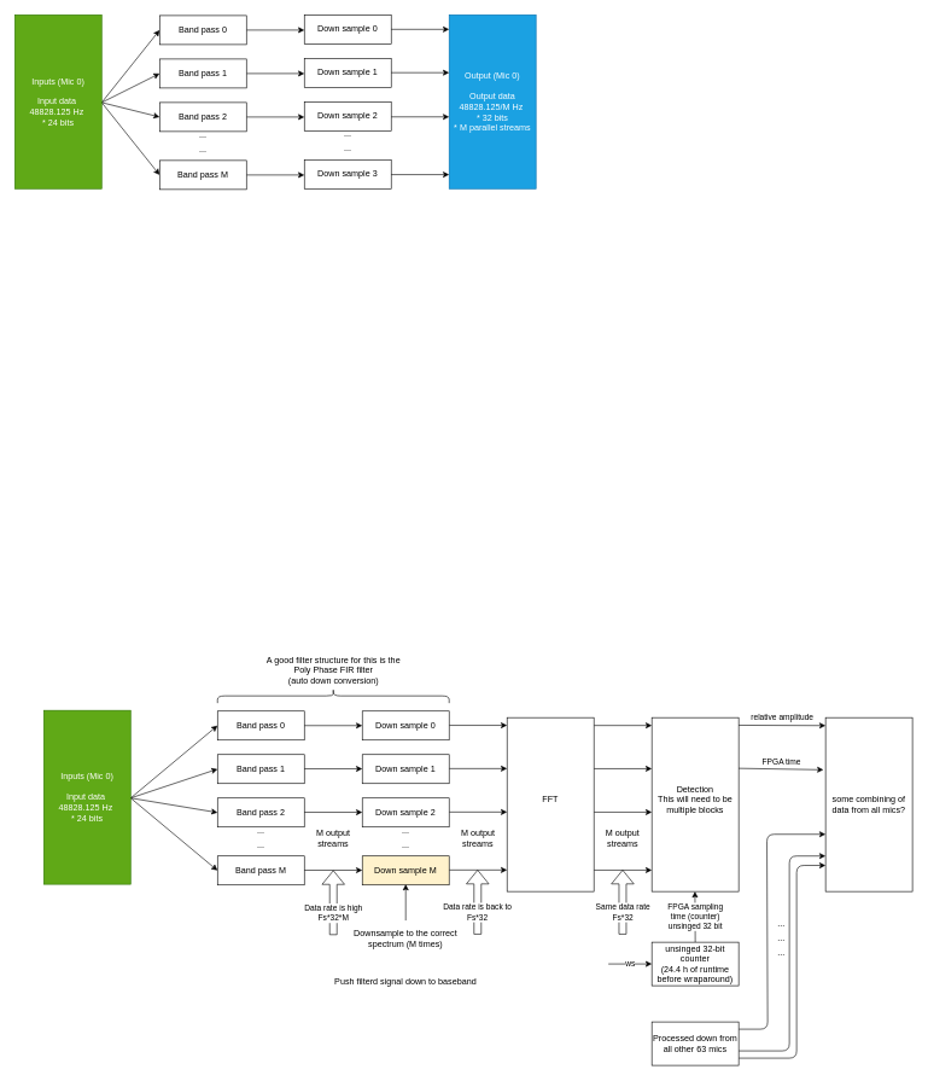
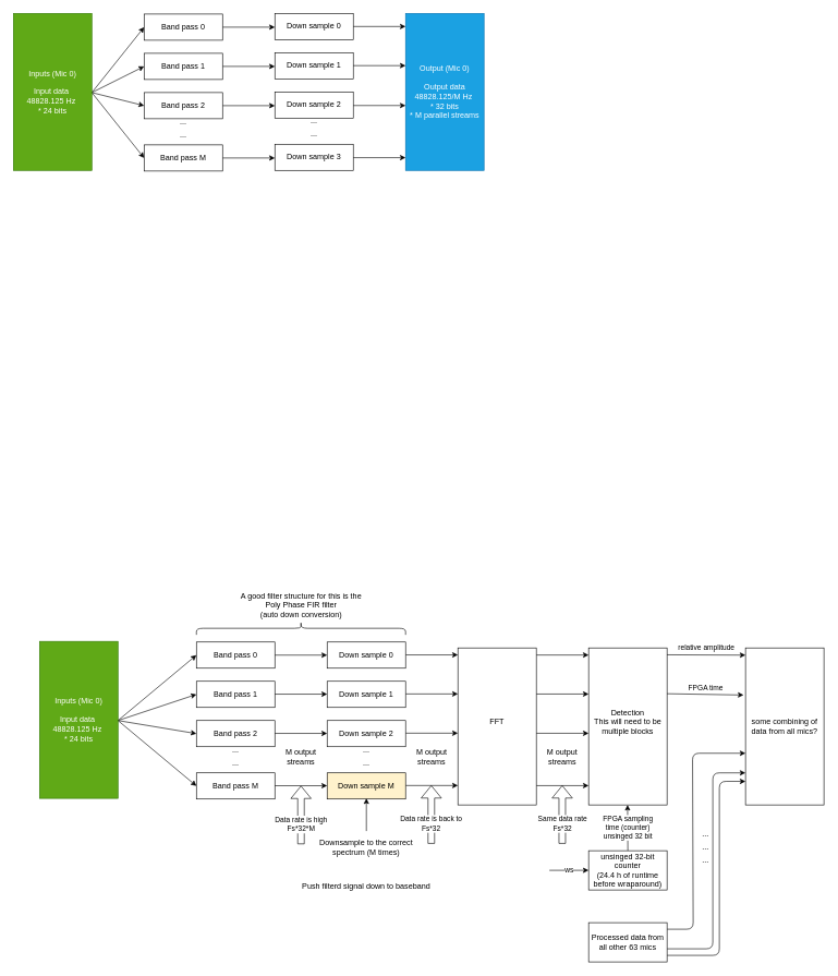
  <mxCell id="0" />
  <mxCell id="1" parent="0" />
  <mxCell id="2" value="some combining of data from all mics?" style="rounded=0;whiteSpace=wrap;html=1;" parent="1" vertex="1"><mxGeometry x="1140" y="990" width="120" height="240" as="geometry" /></mxCell>
  <mxCell id="3" value="" style="endArrow=classic;html=1;entryX=0;entryY=0.5;entryDx=0;entryDy=0;" parent="1" target="6" edge="1"><mxGeometry width="50" height="50" relative="1" as="geometry"><mxPoint x="180" y="1101" as="sourcePoint" /><mxPoint x="290" y="1001" as="targetPoint" /></mxGeometry></mxCell>
  <mxCell id="4" style="edgeStyle=none;html=1;exitX=1;exitY=0.5;exitDx=0;exitDy=0;entryX=0;entryY=0.5;entryDx=0;entryDy=0;" parent="1" target="8" edge="1"><mxGeometry relative="1" as="geometry"><mxPoint x="180" y="1101" as="sourcePoint" /></mxGeometry></mxCell>
  <mxCell id="5" style="edgeStyle=none;html=1;exitX=1;exitY=0.5;exitDx=0;exitDy=0;entryX=0;entryY=0.5;entryDx=0;entryDy=0;" parent="1" target="9" edge="1"><mxGeometry relative="1" as="geometry"><mxPoint x="180" y="1101" as="sourcePoint" /></mxGeometry></mxCell>
  <mxCell id="6" value="Band pass 0" style="rounded=0;whiteSpace=wrap;html=1;" parent="1" vertex="1"><mxGeometry x="300" y="981" width="120" height="40" as="geometry" /></mxCell>
  <mxCell id="7" value="Band pass 1" style="rounded=0;whiteSpace=wrap;html=1;" parent="1" vertex="1"><mxGeometry x="300" y="1041" width="120" height="40" as="geometry" /></mxCell>
  <mxCell id="8" value="Band pass 2" style="rounded=0;whiteSpace=wrap;html=1;" parent="1" vertex="1"><mxGeometry x="300" y="1101" width="120" height="40" as="geometry" /></mxCell>
  <mxCell id="9" value="Band pass M" style="rounded=0;whiteSpace=wrap;html=1;" parent="1" vertex="1"><mxGeometry x="300" y="1181" width="120" height="40" as="geometry" /></mxCell>
  <mxCell id="10" value="..." style="text;html=1;strokeColor=none;fillColor=none;align=center;verticalAlign=middle;whiteSpace=wrap;rounded=0;" parent="1" vertex="1"><mxGeometry x="330" y="1131" width="60" height="30" as="geometry" /></mxCell>
  <mxCell id="11" value="..." style="text;html=1;strokeColor=none;fillColor=none;align=center;verticalAlign=middle;whiteSpace=wrap;rounded=0;" parent="1" vertex="1"><mxGeometry x="330" y="1151" width="60" height="30" as="geometry" /></mxCell>
  <mxCell id="12" value="" style="endArrow=classic;html=1;entryX=0;entryY=0.5;entryDx=0;entryDy=0;" parent="1" target="7" edge="1"><mxGeometry width="50" height="50" relative="1" as="geometry"><mxPoint x="180" y="1101" as="sourcePoint" /><mxPoint x="300" y="1001" as="targetPoint" /></mxGeometry></mxCell>
  <mxCell id="13" value="" style="endArrow=classic;html=1;" parent="1" edge="1"><mxGeometry width="50" height="50" relative="1" as="geometry"><mxPoint x="420" y="1001" as="sourcePoint" /><mxPoint x="500" y="1001" as="targetPoint" /></mxGeometry></mxCell>
  <mxCell id="14" value="" style="endArrow=classic;html=1;" parent="1" edge="1"><mxGeometry width="50" height="50" relative="1" as="geometry"><mxPoint x="420" y="1060.66" as="sourcePoint" /><mxPoint x="500" y="1060.66" as="targetPoint" /></mxGeometry></mxCell>
  <mxCell id="15" value="" style="endArrow=classic;html=1;" parent="1" edge="1"><mxGeometry width="50" height="50" relative="1" as="geometry"><mxPoint x="420" y="1120.66" as="sourcePoint" /><mxPoint x="500" y="1120.66" as="targetPoint" /></mxGeometry></mxCell>
  <mxCell id="16" value="" style="endArrow=classic;html=1;" parent="1" edge="1"><mxGeometry width="50" height="50" relative="1" as="geometry"><mxPoint x="420" y="1200.66" as="sourcePoint" /><mxPoint x="500" y="1200.66" as="targetPoint" /></mxGeometry></mxCell>
  <mxCell id="17" value="" style="endArrow=classic;html=1;" parent="1" edge="1"><mxGeometry width="50" height="50" relative="1" as="geometry"><mxPoint x="620" y="1000.67" as="sourcePoint" /><mxPoint x="700" y="1000.67" as="targetPoint" /></mxGeometry></mxCell>
  <mxCell id="18" value="" style="endArrow=classic;html=1;" parent="1" edge="1"><mxGeometry width="50" height="50" relative="1" as="geometry"><mxPoint x="620" y="1060.33" as="sourcePoint" /><mxPoint x="700" y="1060.33" as="targetPoint" /></mxGeometry></mxCell>
  <mxCell id="19" value="" style="endArrow=classic;html=1;" parent="1" edge="1"><mxGeometry width="50" height="50" relative="1" as="geometry"><mxPoint x="620" y="1120.33" as="sourcePoint" /><mxPoint x="700" y="1120.33" as="targetPoint" /></mxGeometry></mxCell>
  <mxCell id="20" value="" style="endArrow=classic;html=1;" parent="1" edge="1"><mxGeometry width="50" height="50" relative="1" as="geometry"><mxPoint x="620" y="1200.33" as="sourcePoint" /><mxPoint x="700" y="1200.33" as="targetPoint" /></mxGeometry></mxCell>
  <mxCell id="21" value="Down sample 0" style="rounded=0;whiteSpace=wrap;html=1;" parent="1" vertex="1"><mxGeometry x="500" y="981" width="120" height="40" as="geometry" /></mxCell>
  <mxCell id="22" value="Down sample 1" style="rounded=0;whiteSpace=wrap;html=1;" parent="1" vertex="1"><mxGeometry x="500" y="1041" width="120" height="40" as="geometry" /></mxCell>
  <mxCell id="23" value="Down sample 2" style="rounded=0;whiteSpace=wrap;html=1;" parent="1" vertex="1"><mxGeometry x="500" y="1101" width="120" height="40" as="geometry" /></mxCell>
  <mxCell id="24" value="Down sample M" style="rounded=0;whiteSpace=wrap;html=1;fillColor=#fff2cc;" parent="1" vertex="1"><mxGeometry x="500" y="1181" width="120" height="40" as="geometry" /></mxCell>
  <mxCell id="25" value="..." style="text;html=1;strokeColor=none;fillColor=none;align=center;verticalAlign=middle;whiteSpace=wrap;rounded=0;" parent="1" vertex="1"><mxGeometry x="530" y="1131" width="60" height="30" as="geometry" /></mxCell>
  <mxCell id="26" value="..." style="text;html=1;strokeColor=none;fillColor=none;align=center;verticalAlign=middle;whiteSpace=wrap;rounded=0;" parent="1" vertex="1"><mxGeometry x="530" y="1151" width="60" height="30" as="geometry" /></mxCell>
  <mxCell id="27" value="M output streams" style="text;html=1;strokeColor=none;fillColor=none;align=center;verticalAlign=middle;whiteSpace=wrap;rounded=0;" parent="1" vertex="1"><mxGeometry x="620" y="1141" width="80" height="30" as="geometry" /></mxCell>
  <mxCell id="28" value="Inputs (Mic 0)&lt;br&gt;&lt;br&gt;&lt;span style=&quot;&quot;&gt;Input data&amp;nbsp;&lt;/span&gt;&lt;br style=&quot;&quot;&gt;&lt;span style=&quot;&quot;&gt;48828.125 Hz&amp;nbsp;&lt;br&gt;&lt;/span&gt;&lt;span style=&quot;&quot;&gt;* 24 bits&lt;/span&gt;" style="rounded=0;whiteSpace=wrap;html=1;fillColor=#60a917;fontColor=#ffffff;strokeColor=#2D7600;" parent="1" vertex="1"><mxGeometry x="60" y="980" width="120" height="240" as="geometry" /></mxCell>
  <mxCell id="29" value="Downsample to the correct spectrum (M times)" style="text;html=1;strokeColor=none;fillColor=none;align=center;verticalAlign=middle;whiteSpace=wrap;rounded=0;" parent="1" vertex="1"><mxGeometry x="485" y="1280" width="150" height="30" as="geometry" /></mxCell>
  <mxCell id="30" value="Push filterd signal down to baseband" style="text;html=1;strokeColor=none;fillColor=none;align=center;verticalAlign=middle;whiteSpace=wrap;rounded=0;" parent="1" vertex="1"><mxGeometry x="455" y="1340" width="210" height="30" as="geometry" /></mxCell>
  <mxCell id="31" value="" style="endArrow=classic;html=1;" parent="1" edge="1"><mxGeometry width="50" height="50" relative="1" as="geometry"><mxPoint x="820" y="1000.83" as="sourcePoint" /><mxPoint x="900" y="1000.83" as="targetPoint" /></mxGeometry></mxCell>
  <mxCell id="32" value="" style="endArrow=classic;html=1;" parent="1" edge="1"><mxGeometry width="50" height="50" relative="1" as="geometry"><mxPoint x="820" y="1060.49" as="sourcePoint" /><mxPoint x="900" y="1060.49" as="targetPoint" /></mxGeometry></mxCell>
  <mxCell id="33" value="" style="endArrow=classic;html=1;" parent="1" edge="1"><mxGeometry width="50" height="50" relative="1" as="geometry"><mxPoint x="820" y="1120.49" as="sourcePoint" /><mxPoint x="900" y="1120.49" as="targetPoint" /></mxGeometry></mxCell>
  <mxCell id="34" value="" style="endArrow=classic;html=1;" parent="1" edge="1"><mxGeometry width="50" height="50" relative="1" as="geometry"><mxPoint x="820" y="1200.49" as="sourcePoint" /><mxPoint x="900" y="1200.49" as="targetPoint" /></mxGeometry></mxCell>
  <mxCell id="35" value="M output streams" style="text;html=1;strokeColor=none;fillColor=none;align=center;verticalAlign=middle;whiteSpace=wrap;rounded=0;" parent="1" vertex="1"><mxGeometry x="820" y="1141" width="80" height="30" as="geometry" /></mxCell>
  <mxCell id="36" value="FFT&lt;br&gt;&lt;br&gt;" style="rounded=0;whiteSpace=wrap;html=1;" parent="1" vertex="1"><mxGeometry x="700" y="990" width="120" height="240" as="geometry" /></mxCell>
  <mxCell id="37" value="Data rate is high&lt;br&gt;Fs*32*M" style="shape=flexArrow;endArrow=classic;html=1;" parent="1" target="16" edge="1"><mxGeometry x="-0.328" width="50" height="50" relative="1" as="geometry"><mxPoint x="460" y="1290" as="sourcePoint" /><mxPoint x="660" y="1150" as="targetPoint" /><mxPoint as="offset" /></mxGeometry></mxCell>
  <mxCell id="38" value="M output streams" style="text;html=1;strokeColor=none;fillColor=none;align=center;verticalAlign=middle;whiteSpace=wrap;rounded=0;" parent="1" vertex="1"><mxGeometry x="420" y="1141" width="80" height="30" as="geometry" /></mxCell>
  <mxCell id="39" value="Data rate is back to&lt;br&gt;Fs*32" style="shape=flexArrow;endArrow=classic;html=1;" parent="1" edge="1"><mxGeometry x="-0.328" width="50" height="50" relative="1" as="geometry"><mxPoint x="659.31" y="1289.34" as="sourcePoint" /><mxPoint x="659.31" y="1200" as="targetPoint" /><mxPoint as="offset" /></mxGeometry></mxCell>
  <mxCell id="40" value="Same data rate&lt;br&gt;Fs*32" style="shape=flexArrow;endArrow=classic;html=1;" parent="1" edge="1"><mxGeometry x="-0.328" width="50" height="50" relative="1" as="geometry"><mxPoint x="859.66" y="1289.34" as="sourcePoint" /><mxPoint x="859.66" y="1200" as="targetPoint" /><mxPoint as="offset" /></mxGeometry></mxCell>
  <mxCell id="41" value="Detection&lt;br&gt;This will need to be multiple blocks&lt;br&gt;&lt;br&gt;" style="rounded=0;whiteSpace=wrap;html=1;" parent="1" vertex="1"><mxGeometry x="900" y="990" width="120" height="240" as="geometry" /></mxCell>
  <mxCell id="42" value="FPGA sampling&lt;br&gt;time (counter)&lt;br&gt;unsinged 32 bit" style="endArrow=classic;html=1;" parent="1" edge="1"><mxGeometry width="50" height="50" relative="1" as="geometry"><mxPoint x="960" y="1300" as="sourcePoint" /><mxPoint x="959.58" y="1230" as="targetPoint" /></mxGeometry></mxCell>
  <mxCell id="43" value="unsinged 32-bit counter&lt;br&gt;(24.4 h of runtime before wraparound)" style="rounded=0;whiteSpace=wrap;html=1;" parent="1" vertex="1"><mxGeometry x="900" y="1300" width="120" height="60" as="geometry" /></mxCell>
  <mxCell id="44" value="ws" style="endArrow=classic;html=1;" parent="1" edge="1"><mxGeometry width="50" height="50" relative="1" as="geometry"><mxPoint x="840" y="1330" as="sourcePoint" /><mxPoint x="900" y="1330" as="targetPoint" /></mxGeometry></mxCell>
  <mxCell id="45" value="relative amplitude" style="endArrow=classic;html=1;" parent="1" edge="1"><mxGeometry y="11" width="50" height="50" relative="1" as="geometry"><mxPoint x="1020" y="1000.5" as="sourcePoint" /><mxPoint x="1140" y="1001" as="targetPoint" /><mxPoint as="offset" /></mxGeometry></mxCell>
  <mxCell id="46" value="FPGA time" style="endArrow=classic;html=1;" parent="1" edge="1"><mxGeometry y="10" width="50" height="50" relative="1" as="geometry"><mxPoint x="1020" y="1060" as="sourcePoint" /><mxPoint x="1137" y="1062" as="targetPoint" /><mxPoint as="offset" /></mxGeometry></mxCell>
  <mxCell id="47" value="" style="endArrow=classic;html=1;" parent="1" edge="1"><mxGeometry width="50" height="50" relative="1" as="geometry"><mxPoint x="1020" y="1460" as="sourcePoint" /><mxPoint x="1140" y="1194" as="targetPoint" /><Array as="points"><mxPoint x="1100" y="1460" /><mxPoint x="1100" y="1194" /></Array></mxGeometry></mxCell>
  <mxCell id="48" value="" style="endArrow=classic;html=1;" parent="1" edge="1"><mxGeometry width="50" height="50" relative="1" as="geometry"><mxPoint x="1020" y="1450" as="sourcePoint" /><mxPoint x="1140" y="1181" as="targetPoint" /><Array as="points"><mxPoint x="1090" y="1450" /><mxPoint x="1090" y="1181" /></Array></mxGeometry></mxCell>
  <mxCell id="49" value="" style="endArrow=classic;html=1;" parent="1" edge="1"><mxGeometry width="50" height="50" relative="1" as="geometry"><mxPoint x="1020" y="1420" as="sourcePoint" /><mxPoint x="1140" y="1151" as="targetPoint" /><Array as="points"><mxPoint x="1060" y="1420" /><mxPoint x="1059" y="1151" /></Array></mxGeometry></mxCell>
  <mxCell id="50" value="..." style="text;html=1;strokeColor=none;fillColor=none;align=center;verticalAlign=middle;whiteSpace=wrap;rounded=0;" parent="1" vertex="1"><mxGeometry x="1049" y="1300" width="60" height="30" as="geometry" /></mxCell>
  <mxCell id="51" value="..." style="text;html=1;strokeColor=none;fillColor=none;align=center;verticalAlign=middle;whiteSpace=wrap;rounded=0;" parent="1" vertex="1"><mxGeometry x="1049" y="1280" width="60" height="30" as="geometry" /></mxCell>
  <mxCell id="52" value="..." style="text;html=1;strokeColor=none;fillColor=none;align=center;verticalAlign=middle;whiteSpace=wrap;rounded=0;" parent="1" vertex="1"><mxGeometry x="1049" y="1260" width="60" height="30" as="geometry" /></mxCell>
- <mxCell id="53" value="Processed down from all other 63 mics" style="rounded=0;whiteSpace=wrap;html=1;" parent="1" vertex="1"><mxGeometry x="900" y="1410" width="120" height="60" as="geometry" /></mxCell>
+ <mxCell id="53" value="Processed data from all other 63 mics" style="rounded=0;whiteSpace=wrap;html=1;" parent="1" vertex="1"><mxGeometry x="900" y="1410" width="120" height="60" as="geometry" /></mxCell>
  <mxCell id="54" value="" style="shape=curlyBracket;whiteSpace=wrap;html=1;rounded=1;labelPosition=left;verticalLabelPosition=middle;align=right;verticalAlign=middle;direction=south;" parent="1" vertex="1"><mxGeometry x="300" y="950" width="320" height="20" as="geometry" /></mxCell>
  <mxCell id="55" value="" style="endArrow=classic;html=1;" parent="1" edge="1"><mxGeometry width="50" height="50" relative="1" as="geometry"><mxPoint x="560" y="1270" as="sourcePoint" /><mxPoint x="560" y="1220" as="targetPoint" /></mxGeometry></mxCell>
  <mxCell id="56" value="A good filter structure for this is the &lt;br&gt;Poly Phase FIR filter &lt;br&gt;(auto down conversion)" style="text;html=1;strokeColor=none;fillColor=none;align=center;verticalAlign=middle;whiteSpace=wrap;rounded=0;" parent="1" vertex="1"><mxGeometry x="347.5" y="910" width="225" height="30" as="geometry" /></mxCell>
  <mxCell id="57" value="" style="endArrow=classic;html=1;entryX=0;entryY=0.5;entryDx=0;entryDy=0;" edge="1" parent="1" target="61"><mxGeometry width="50" height="50" relative="1" as="geometry"><mxPoint x="140" y="141" as="sourcePoint" /><mxPoint x="250" y="41" as="targetPoint" /></mxGeometry></mxCell>
  <mxCell id="58" style="edgeStyle=none;html=1;exitX=1;exitY=0.5;exitDx=0;exitDy=0;entryX=0;entryY=0.5;entryDx=0;entryDy=0;" edge="1" parent="1" target="65"><mxGeometry relative="1" as="geometry"><mxPoint x="140" y="141" as="sourcePoint" /></mxGeometry></mxCell>
  <mxCell id="59" style="edgeStyle=none;html=1;exitX=1;exitY=0.5;exitDx=0;exitDy=0;entryX=0;entryY=0.5;entryDx=0;entryDy=0;" edge="1" parent="1" target="67"><mxGeometry relative="1" as="geometry"><mxPoint x="140" y="141" as="sourcePoint" /></mxGeometry></mxCell>
  <mxCell id="60" style="edgeStyle=none;html=1;entryX=0;entryY=0.5;entryDx=0;entryDy=0;" edge="1" parent="1" source="61"><mxGeometry relative="1" as="geometry"><mxPoint x="420" y="41" as="targetPoint" /></mxGeometry></mxCell>
  <mxCell id="61" value="Band pass 0" style="rounded=0;whiteSpace=wrap;html=1;" vertex="1" parent="1"><mxGeometry x="220" y="21" width="120" height="40" as="geometry" /></mxCell>
  <mxCell id="62" style="edgeStyle=none;html=1;entryX=0;entryY=0.5;entryDx=0;entryDy=0;" edge="1" parent="1" source="63"><mxGeometry relative="1" as="geometry"><mxPoint x="420" y="101" as="targetPoint" /></mxGeometry></mxCell>
  <mxCell id="63" value="Band pass 1" style="rounded=0;whiteSpace=wrap;html=1;" vertex="1" parent="1"><mxGeometry x="220" y="81" width="120" height="40" as="geometry" /></mxCell>
  <mxCell id="64" style="edgeStyle=none;html=1;entryX=0;entryY=0.5;entryDx=0;entryDy=0;" edge="1" parent="1" source="65"><mxGeometry relative="1" as="geometry"><mxPoint x="420" y="161" as="targetPoint" /></mxGeometry></mxCell>
  <mxCell id="65" value="Band pass 2" style="rounded=0;whiteSpace=wrap;html=1;" vertex="1" parent="1"><mxGeometry x="220" y="141" width="120" height="40" as="geometry" /></mxCell>
  <mxCell id="66" style="edgeStyle=none;html=1;entryX=0;entryY=0.5;entryDx=0;entryDy=0;" edge="1" parent="1" source="67"><mxGeometry relative="1" as="geometry"><mxPoint x="420" y="241" as="targetPoint" /></mxGeometry></mxCell>
  <mxCell id="67" value="Band pass M" style="rounded=0;whiteSpace=wrap;html=1;" vertex="1" parent="1"><mxGeometry x="220" y="221" width="120" height="40" as="geometry" /></mxCell>
  <mxCell id="68" value="..." style="text;html=1;strokeColor=none;fillColor=none;align=center;verticalAlign=middle;whiteSpace=wrap;rounded=0;" vertex="1" parent="1"><mxGeometry x="250" y="171" width="60" height="30" as="geometry" /></mxCell>
  <mxCell id="69" value="..." style="text;html=1;strokeColor=none;fillColor=none;align=center;verticalAlign=middle;whiteSpace=wrap;rounded=0;" vertex="1" parent="1"><mxGeometry x="250" y="191" width="60" height="30" as="geometry" /></mxCell>
  <mxCell id="70" value="" style="endArrow=classic;html=1;entryX=0;entryY=0.5;entryDx=0;entryDy=0;" edge="1" parent="1" target="63"><mxGeometry width="50" height="50" relative="1" as="geometry"><mxPoint x="140" y="141" as="sourcePoint" /><mxPoint x="260" y="41" as="targetPoint" /></mxGeometry></mxCell>
  <mxCell id="71" value="Inputs (Mic 0)&lt;br&gt;&lt;br&gt;&lt;span style=&quot;&quot;&gt;Input data&amp;nbsp;&lt;/span&gt;&lt;br style=&quot;&quot;&gt;&lt;span style=&quot;&quot;&gt;48828.125 Hz&amp;nbsp;&lt;br&gt;&lt;/span&gt;&lt;span style=&quot;&quot;&gt;* 24 bits&lt;/span&gt;" style="rounded=0;whiteSpace=wrap;html=1;fillColor=#60a917;fontColor=#ffffff;strokeColor=#2D7600;" vertex="1" parent="1"><mxGeometry x="20" y="20" width="120" height="240" as="geometry" /></mxCell>
  <mxCell id="72" value="Down sample 0" style="rounded=0;whiteSpace=wrap;html=1;" vertex="1" parent="1"><mxGeometry x="420" y="20" width="120" height="40" as="geometry" /></mxCell>
  <mxCell id="73" value="Down sample 1" style="rounded=0;whiteSpace=wrap;html=1;" vertex="1" parent="1"><mxGeometry x="420" y="80" width="120" height="40" as="geometry" /></mxCell>
  <mxCell id="74" value="Down sample 2" style="rounded=0;whiteSpace=wrap;html=1;" vertex="1" parent="1"><mxGeometry x="420" y="140" width="120" height="40" as="geometry" /></mxCell>
  <mxCell id="75" value="Down sample 3" style="rounded=0;whiteSpace=wrap;html=1;" vertex="1" parent="1"><mxGeometry x="420" y="220" width="120" height="40" as="geometry" /></mxCell>
  <mxCell id="76" value="..." style="text;html=1;strokeColor=none;fillColor=none;align=center;verticalAlign=middle;whiteSpace=wrap;rounded=0;" vertex="1" parent="1"><mxGeometry x="450" y="170" width="60" height="30" as="geometry" /></mxCell>
  <mxCell id="77" value="..." style="text;html=1;strokeColor=none;fillColor=none;align=center;verticalAlign=middle;whiteSpace=wrap;rounded=0;" vertex="1" parent="1"><mxGeometry x="450" y="190" width="60" height="30" as="geometry" /></mxCell>
  <mxCell id="78" value="Output (Mic 0)&lt;br&gt;&lt;br&gt;&lt;span style=&quot;&quot;&gt;Output data&lt;/span&gt;&lt;div&gt;&lt;span style=&quot;&quot;&gt;48828.125/M Hz&amp;nbsp;&lt;br&gt;&lt;/span&gt;&lt;span style=&quot;&quot;&gt;* 32 bits&lt;/span&gt;&lt;/div&gt;&lt;div&gt;&lt;span style=&quot;&quot;&gt;* M parallel streams&lt;/span&gt;&lt;/div&gt;" style="rounded=0;whiteSpace=wrap;html=1;fillColor=#1ba1e2;fontColor=#ffffff;strokeColor=#006EAF;" vertex="1" parent="1"><mxGeometry x="620" y="20" width="120" height="240" as="geometry" /></mxCell>
  <mxCell id="79" style="edgeStyle=none;html=1;" edge="1" parent="1" source="72"><mxGeometry relative="1" as="geometry"><mxPoint x="620" y="40" as="targetPoint" /></mxGeometry></mxCell>
  <mxCell id="80" style="edgeStyle=none;html=1;" edge="1" parent="1"><mxGeometry relative="1" as="geometry"><mxPoint x="540" y="99.8" as="sourcePoint" /><mxPoint x="620" y="99.8" as="targetPoint" /></mxGeometry></mxCell>
  <mxCell id="81" style="edgeStyle=none;html=1;" edge="1" parent="1"><mxGeometry relative="1" as="geometry"><mxPoint x="540" y="160.8" as="sourcePoint" /><mxPoint x="620" y="160.8" as="targetPoint" /></mxGeometry></mxCell>
  <mxCell id="82" style="edgeStyle=none;html=1;" edge="1" parent="1"><mxGeometry relative="1" as="geometry"><mxPoint x="540" y="240.5" as="sourcePoint" /><mxPoint x="620" y="240.5" as="targetPoint" /></mxGeometry></mxCell>
